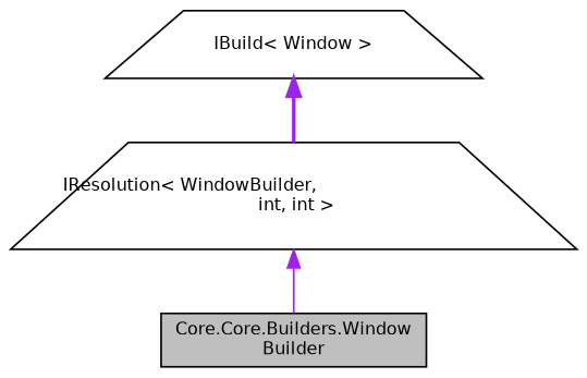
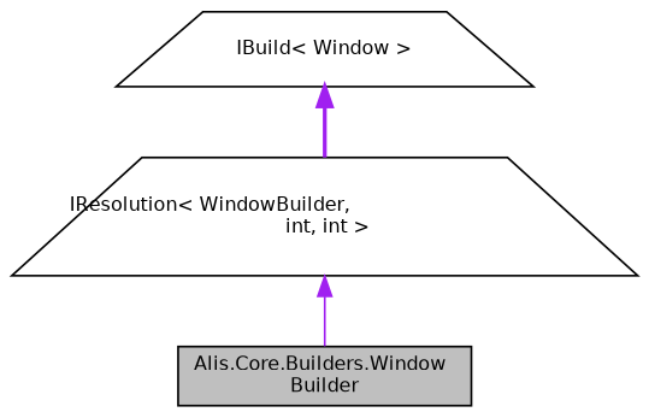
  digraph {
    node [color=black fillcolor=white fontname=Helvetica fontsize=10 shape=trapezium style=filled]
    edge [color=purple dir=back fontname=Helvetica fontsize=10 labelfontname=Helvetica labelfontsize=10]
-   n1 [fillcolor=grey75 fontcolor=black height=0.2 label="Core.Core.Builders.Window\lBuilder" shape=box width=0.4]
+   n1 [fillcolor=grey75 fontcolor=black height=0.2 label="Alis.Core.Builders.Window\lBuilder" shape=box width=0.4]
    n2 [height=0.2 label="IBuild\< Window \>" width=0.4]
    n3 [height=0.2 label="IResolution\< WindowBuilder,\l int, int \>" width=0.4]
    n2 -> n3 [style=bold]
    n3 -> n1 [style=solid]
  }
